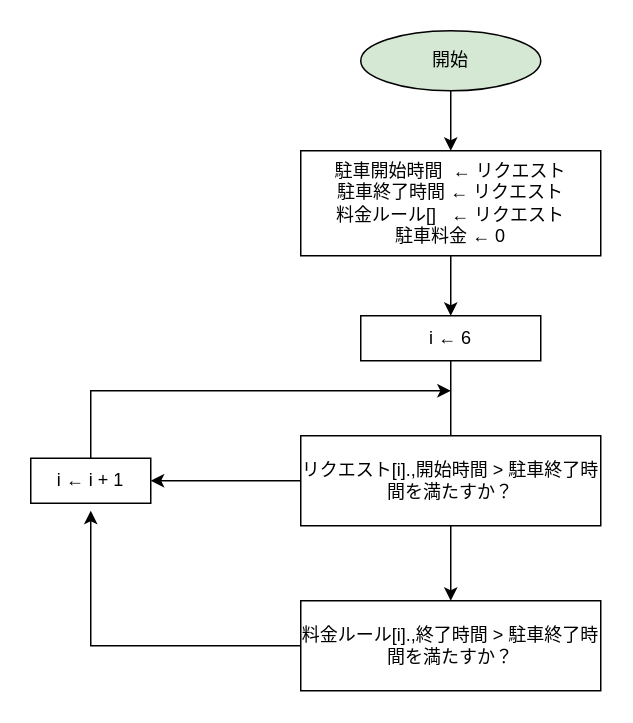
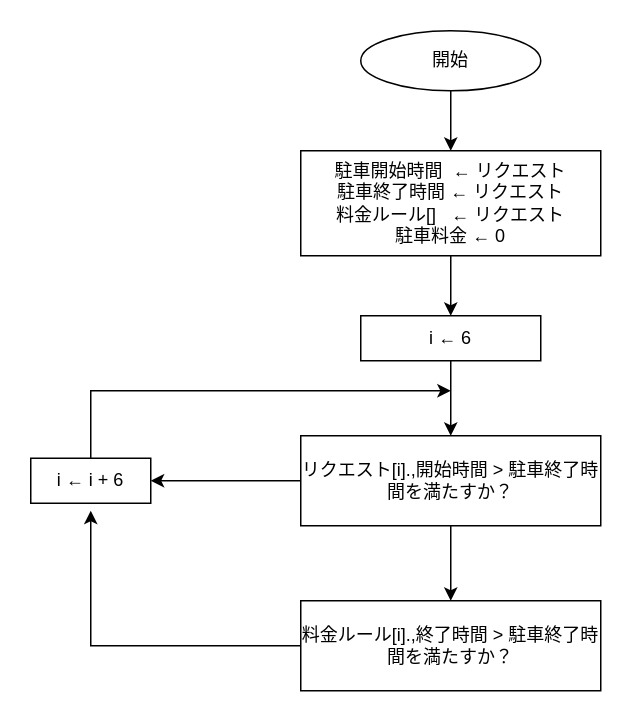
  <mxCell id="0" />
  <mxCell id="1" parent="0" />
  <mxCell id="2" value="" style="edgeStyle=orthogonalEdgeStyle;rounded=0;orthogonalLoop=1;jettySize=auto;html=1;" edge="1" parent="1" source="3" target="5"><mxGeometry relative="1" as="geometry" /></mxCell>
- <mxCell id="3" value="開始" style="ellipse;whiteSpace=wrap;html=1;fillColor=#d5e8d4;" vertex="1" parent="1"><mxGeometry x="240" y="20" width="120" height="40" as="geometry" /></mxCell>
+ <mxCell id="3" value="開始" style="ellipse;whiteSpace=wrap;html=1;" vertex="1" parent="1"><mxGeometry x="240" y="20" width="120" height="40" as="geometry" /></mxCell>
  <mxCell id="4" value="" style="edgeStyle=orthogonalEdgeStyle;rounded=0;orthogonalLoop=1;jettySize=auto;html=1;" edge="1" parent="1" source="5" target="7"><mxGeometry relative="1" as="geometry" /></mxCell>
  <mxCell id="5" value="駐車開始時間&amp;nbsp; ← リクエスト&lt;br&gt;駐車終了時間 ← リクエスト&lt;br&gt;料金ルール[]&amp;nbsp; &amp;nbsp;← リクエスト&lt;br&gt;駐車料金 ← 0" style="whiteSpace=wrap;html=1;" vertex="1" parent="1"><mxGeometry x="200" y="100" width="200" height="70" as="geometry" /></mxCell>
- <mxCell id="6" value="" style="edgeStyle=orthogonalEdgeStyle;rounded=0;orthogonalLoop=1;jettySize=auto;html=1;endArrow=none;" edge="1" parent="1" source="7" target="10"><mxGeometry relative="1" as="geometry" /></mxCell>
+ <mxCell id="6" value="" style="edgeStyle=orthogonalEdgeStyle;rounded=0;orthogonalLoop=1;jettySize=auto;html=1;" edge="1" parent="1" source="7" target="10"><mxGeometry relative="1" as="geometry" /></mxCell>
  <mxCell id="7" value="i ← 6" style="rounded=0;whiteSpace=wrap;html=1;" vertex="1" parent="1"><mxGeometry x="240" y="210" width="120" height="30" as="geometry" /></mxCell>
  <mxCell id="8" value="" style="edgeStyle=orthogonalEdgeStyle;rounded=0;orthogonalLoop=1;jettySize=auto;html=1;" edge="1" parent="1" source="10" target="11"><mxGeometry relative="1" as="geometry" /></mxCell>
  <mxCell id="9" value="" style="edgeStyle=orthogonalEdgeStyle;rounded=0;orthogonalLoop=1;jettySize=auto;html=1;" edge="1" parent="1" source="10" target="12"><mxGeometry relative="1" as="geometry" /></mxCell>
  <mxCell id="10" value="リクエスト[i].,開始時間 &amp;gt; 駐車終了時間を満たすか？" style="rounded=0;whiteSpace=wrap;html=1;" vertex="1" parent="1"><mxGeometry x="200" y="290" width="200" height="60" as="geometry" /></mxCell>
  <mxCell id="11" value="料金ルール[i].,終了時間 &amp;gt; 駐車終了時間を満たすか？" style="rounded=0;whiteSpace=wrap;html=1;" vertex="1" parent="1"><mxGeometry x="200" y="400" width="200" height="60" as="geometry" /></mxCell>
- <mxCell id="12" value="i ← i + 1" style="rounded=0;whiteSpace=wrap;html=1;" vertex="1" parent="1"><mxGeometry x="20" y="305" width="80" height="30" as="geometry" /></mxCell>
+ <mxCell id="12" value="i ← i + 6" style="rounded=0;whiteSpace=wrap;html=1;" vertex="1" parent="1"><mxGeometry x="20" y="305" width="80" height="30" as="geometry" /></mxCell>
  <mxCell id="13" value="" style="endArrow=classic;html=1;rounded=0;" edge="1" parent="1"><mxGeometry width="50" height="50" relative="1" as="geometry"><mxPoint x="60" y="305" as="sourcePoint" /><mxPoint x="300" y="260" as="targetPoint" /><Array as="points"><mxPoint x="60" y="260" /></Array></mxGeometry></mxCell>
  <mxCell id="14" value="" style="endArrow=classic;html=1;rounded=0;exitX=0;exitY=0.5;exitDx=0;exitDy=0;" edge="1" parent="1" source="11"><mxGeometry width="50" height="50" relative="1" as="geometry"><mxPoint x="190" y="429.5" as="sourcePoint" /><mxPoint x="60" y="340" as="targetPoint" /><Array as="points"><mxPoint x="60" y="430" /></Array></mxGeometry></mxCell>
